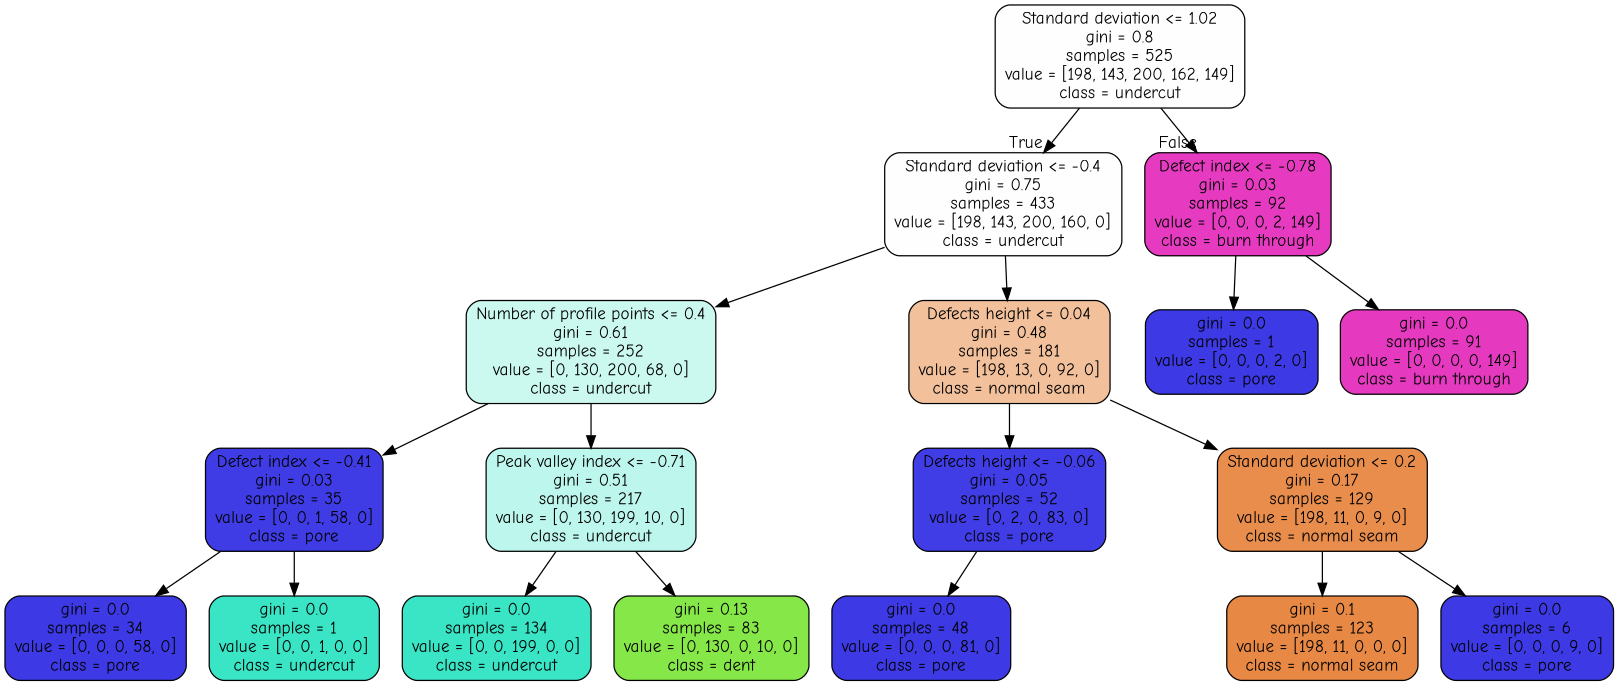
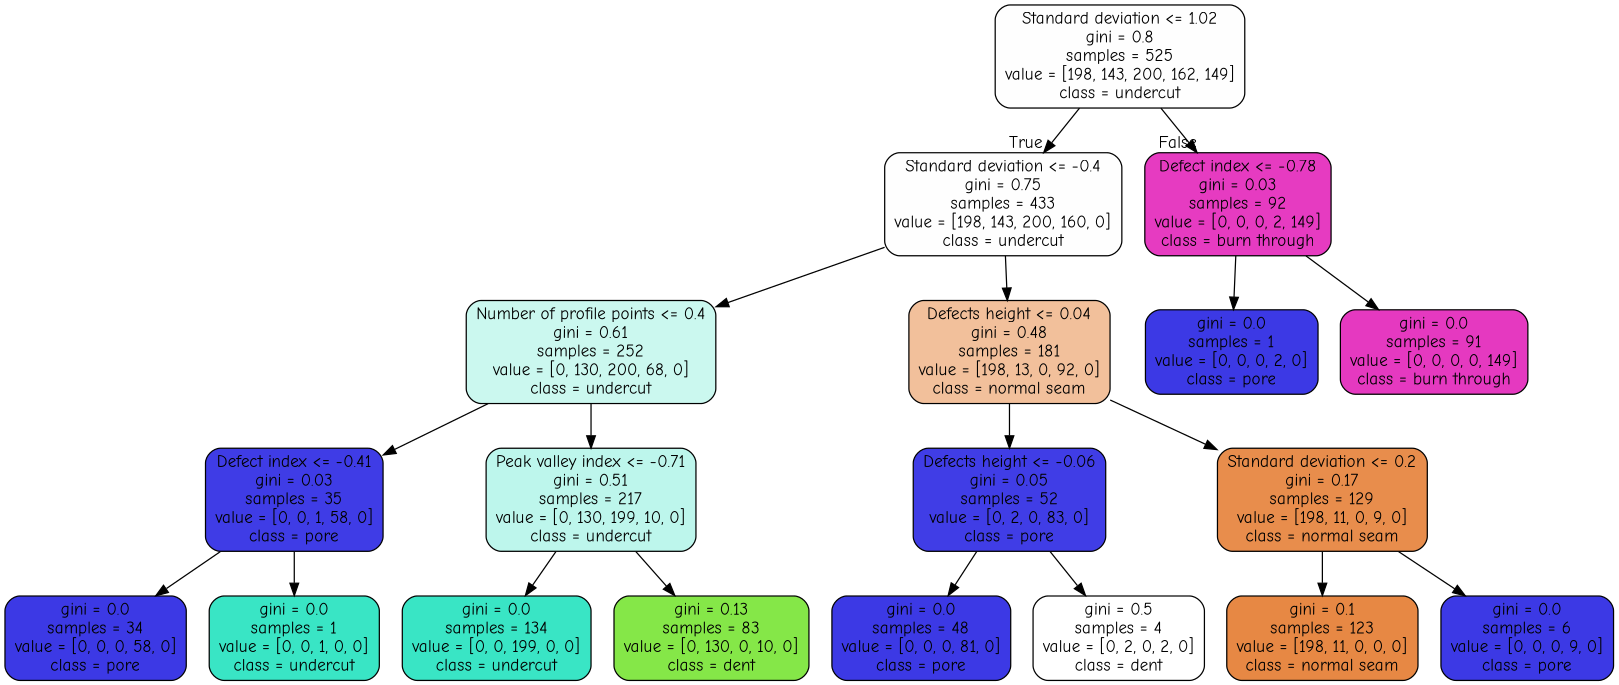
  digraph {
    fontname="Comic Neue"
    node [color=black fillcolor="#3c39e5ff" fontname="Comic Neue" shape=box style="filled, rounded"]
    edge [fontname="Comic Neue"]
    n1 [fillcolor="#39e5c501" label="Standard deviation <= 1.02\ngini = 0.8\nsamples = 525\nvalue = [198, 143, 200, 162, 149]\nclass = undercut"]
    n2 [fillcolor="#39e5c501" label="Standard deviation <= -0.4\ngini = 0.75\nsamples = 433\nvalue = [198, 143, 200, 160, 0]\nclass = undercut"]
    n3 [fillcolor="#e539c0fc" label="Defect index <= -0.78\ngini = 0.03\nsamples = 92\nvalue = [0, 0, 0, 2, 149]\nclass = burn through"]
    n4 [fillcolor="#39e5c543" label="Number of profile points <= 0.4\ngini = 0.61\nsamples = 252\nvalue = [0, 130, 200, 68, 0]\nclass = undercut"]
    n5 [fillcolor="#e5813980" label="Defects height <= 0.04\ngini = 0.48\nsamples = 181\nvalue = [198, 13, 0, 92, 0]\nclass = normal seam"]
    n6 [fillcolor="#3c39e5fb" label="Defect index <= -0.41\ngini = 0.03\nsamples = 35\nvalue = [0, 0, 1, 58, 0]\nclass = pore"]
    n7 [fillcolor="#39e5c554" label="Peak valley index <= -0.71\ngini = 0.51\nsamples = 217\nvalue = [0, 130, 199, 10, 0]\nclass = undercut"]
    n8 [label="gini = 0.0\nsamples = 34\nvalue = [0, 0, 0, 58, 0]\nclass = pore"]
    n9 [fillcolor="#39e5c5ff" label="gini = 0.0\nsamples = 1\nvalue = [0, 0, 1, 0, 0]\nclass = undercut"]
    n10 [fillcolor="#39e5c5ff" label="gini = 0.0\nsamples = 134\nvalue = [0, 0, 199, 0, 0]\nclass = undercut"]
    n11 [fillcolor="#7be539eb" label="gini = 0.13\nsamples = 83\nvalue = [0, 130, 0, 10, 0]\nclass = dent"]
    n12 [fillcolor="#3c39e5f9" label="Defects height <= -0.06\ngini = 0.05\nsamples = 52\nvalue = [0, 2, 0, 83, 0]\nclass = pore"]
    n13 [fillcolor="#e58139e6" label="Standard deviation <= 0.2\ngini = 0.17\nsamples = 129\nvalue = [198, 11, 0, 9, 0]\nclass = normal seam"]
    n14 [label="gini = 0.0\nsamples = 48\nvalue = [0, 0, 0, 81, 0]\nclass = pore"]
+   n15 [fillcolor="#7be53900" label="gini = 0.5\nsamples = 4\nvalue = [0, 2, 0, 2, 0]\nclass = dent"]
    n16 [fillcolor="#e58139f1" label="gini = 0.1\nsamples = 123\nvalue = [198, 11, 0, 0, 0]\nclass = normal seam"]
    n17 [label="gini = 0.0\nsamples = 6\nvalue = [0, 0, 0, 9, 0]\nclass = pore"]
    n18 [label="gini = 0.0\nsamples = 1\nvalue = [0, 0, 0, 2, 0]\nclass = pore"]
    n19 [fillcolor="#e539c0ff" label="gini = 0.0\nsamples = 91\nvalue = [0, 0, 0, 0, 149]\nclass = burn through"]
    n1 -> n2 [headlabel=True labelangle=45 labeldistance=2.5]
    n1 -> n3 [headlabel=False labelangle=-45 labeldistance=2.5]
    n2 -> n4
    n2 -> n5
    n3 -> n18
    n3 -> n19
    n4 -> n6
    n4 -> n7
    n5 -> n12
    n5 -> n13
    n6 -> n8
    n6 -> n9
    n7 -> n10
    n7 -> n11
    n12 -> n14
+   n12 -> n15
    n13 -> n16
    n13 -> n17
  }
